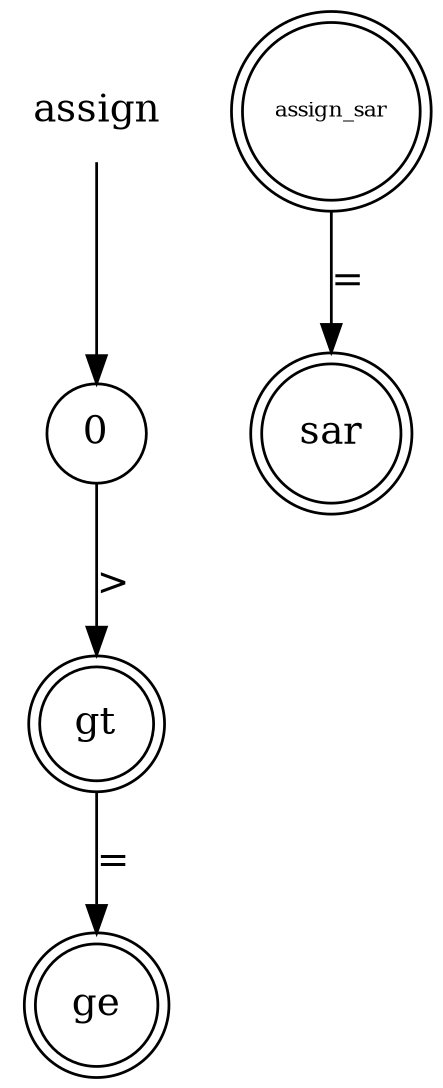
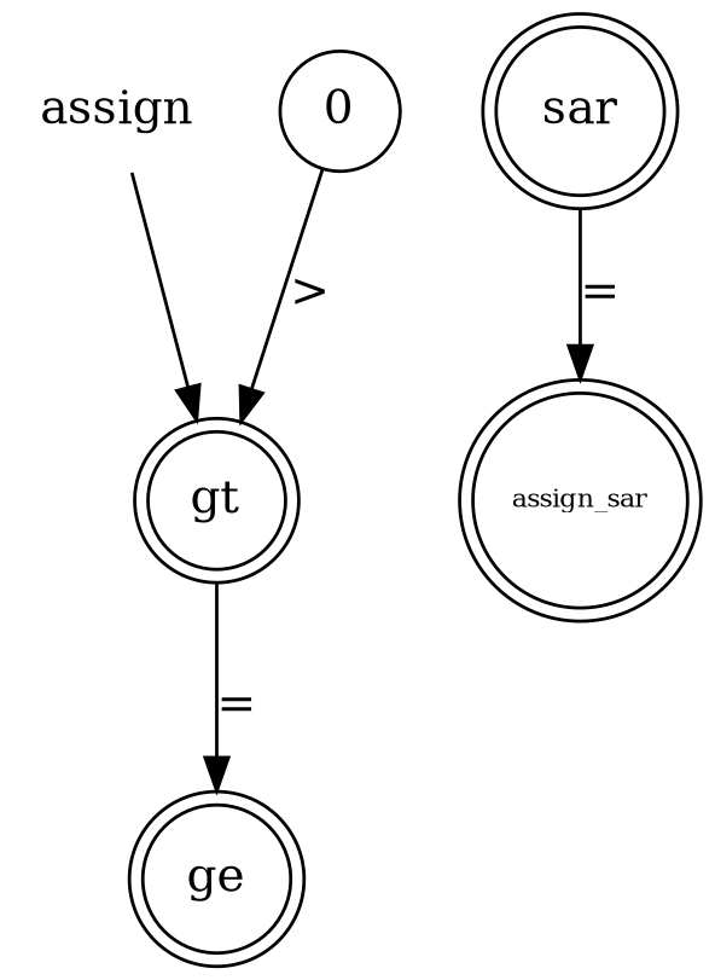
  digraph {
    node [shape=doublecircle]
    n1 [label=assign shape=plaintext]
    0 [shape=circle]
    gt
    ge
    assign_sar [fontsize=8]
    sar
-   n1 -> 0
+   n1 -> gt
    0 -> gt [label=">"]
    gt -> ge [label="="]
-   assign_sar -> sar [label="="]
+   sar -> assign_sar [label="="]
  }
